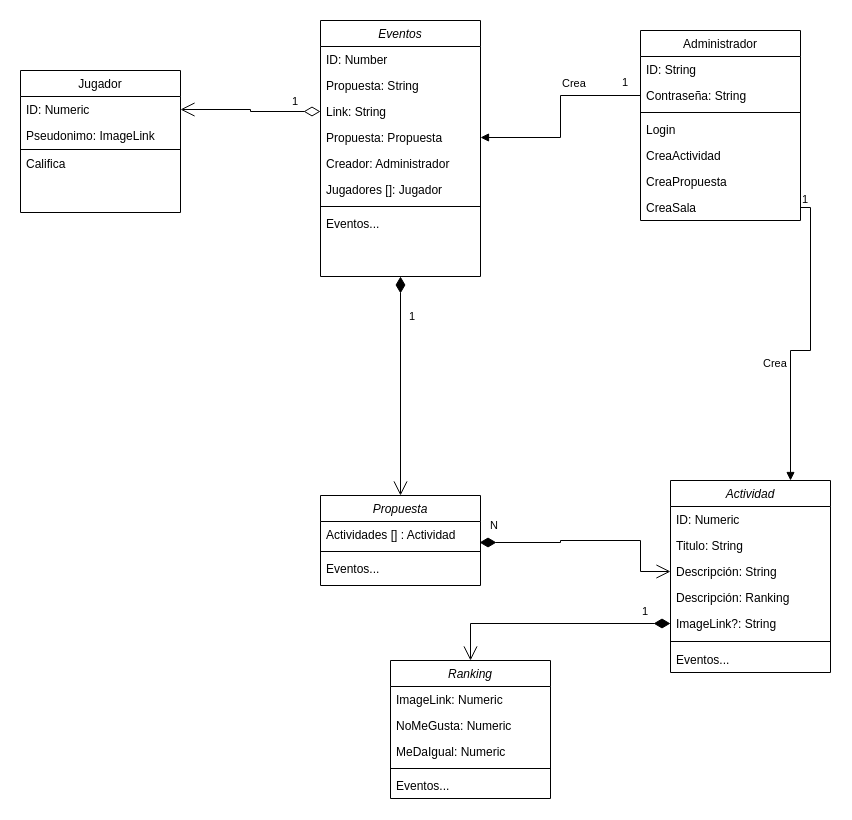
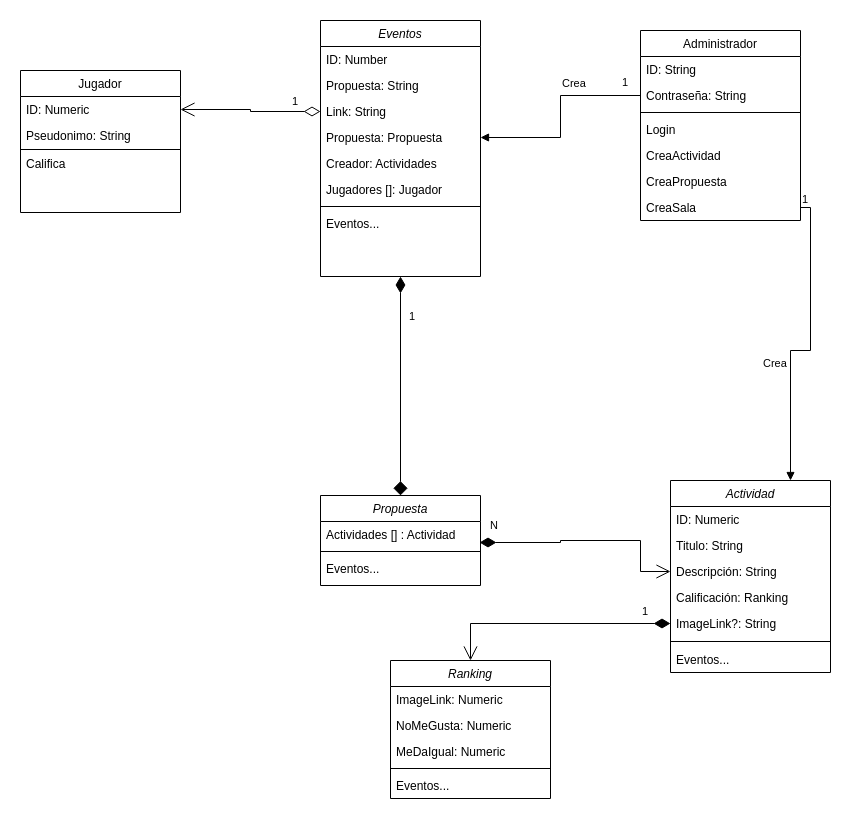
  <mxCell id="0" />
  <mxCell id="1" parent="0" />
  <mxCell id="2" value="Eventos" style="swimlane;fontStyle=2;align=center;verticalAlign=top;childLayout=stackLayout;horizontal=1;startSize=26;horizontalStack=0;resizeParent=1;resizeLast=0;collapsible=1;marginBottom=0;rounded=0;shadow=0;strokeWidth=1;" parent="1" vertex="1"><mxGeometry x="320" y="20" width="160" height="256" as="geometry"><mxRectangle x="230" y="140" width="160" height="26" as="alternateBounds" /></mxGeometry></mxCell>
  <mxCell id="3" value="ID: Number" style="text;align=left;verticalAlign=top;spacingLeft=4;spacingRight=4;overflow=hidden;rotatable=0;points=[[0,0.5],[1,0.5]];portConstraint=eastwest;" parent="2" vertex="1"><mxGeometry y="26" width="160" height="26" as="geometry" /></mxCell>
  <mxCell id="4" value="Propuesta: String" style="text;align=left;verticalAlign=top;spacingLeft=4;spacingRight=4;overflow=hidden;rotatable=0;points=[[0,0.5],[1,0.5]];portConstraint=eastwest;rounded=0;shadow=0;html=0;" parent="2" vertex="1"><mxGeometry y="52" width="160" height="26" as="geometry" /></mxCell>
  <mxCell id="5" value="Link: String" style="text;align=left;verticalAlign=top;spacingLeft=4;spacingRight=4;overflow=hidden;rotatable=0;points=[[0,0.5],[1,0.5]];portConstraint=eastwest;rounded=0;shadow=0;html=0;" parent="2" vertex="1"><mxGeometry y="78" width="160" height="26" as="geometry" /></mxCell>
  <mxCell id="6" value="Propuesta: Propuesta" style="text;align=left;verticalAlign=top;spacingLeft=4;spacingRight=4;overflow=hidden;rotatable=0;points=[[0,0.5],[1,0.5]];portConstraint=eastwest;rounded=0;shadow=0;html=0;" vertex="1" parent="2"><mxGeometry y="104" width="160" height="26" as="geometry" /></mxCell>
- <mxCell id="7" value="Creador: Administrador" style="text;align=left;verticalAlign=top;spacingLeft=4;spacingRight=4;overflow=hidden;rotatable=0;points=[[0,0.5],[1,0.5]];portConstraint=eastwest;rounded=0;shadow=0;html=0;" vertex="1" parent="2"><mxGeometry y="130" width="160" height="26" as="geometry" /></mxCell>
+ <mxCell id="7" value="Creador: Actividades" style="text;align=left;verticalAlign=top;spacingLeft=4;spacingRight=4;overflow=hidden;rotatable=0;points=[[0,0.5],[1,0.5]];portConstraint=eastwest;rounded=0;shadow=0;html=0;" vertex="1" parent="2"><mxGeometry y="130" width="160" height="26" as="geometry" /></mxCell>
  <mxCell id="8" value="Jugadores []: Jugador" style="text;align=left;verticalAlign=top;spacingLeft=4;spacingRight=4;overflow=hidden;rotatable=0;points=[[0,0.5],[1,0.5]];portConstraint=eastwest;rounded=0;shadow=0;html=0;" vertex="1" parent="2"><mxGeometry y="156" width="160" height="26" as="geometry" /></mxCell>
  <mxCell id="9" value="" style="line;html=1;strokeWidth=1;align=left;verticalAlign=middle;spacingTop=-1;spacingLeft=3;spacingRight=3;rotatable=0;labelPosition=right;points=[];portConstraint=eastwest;" parent="2" vertex="1"><mxGeometry y="182" width="160" height="8" as="geometry" /></mxCell>
  <mxCell id="10" value="Eventos..." style="text;align=left;verticalAlign=top;spacingLeft=4;spacingRight=4;overflow=hidden;rotatable=0;points=[[0,0.5],[1,0.5]];portConstraint=eastwest;" parent="2" vertex="1"><mxGeometry y="190" width="160" height="28" as="geometry" /></mxCell>
  <mxCell id="11" value="Jugador" style="swimlane;fontStyle=0;align=center;verticalAlign=top;childLayout=stackLayout;horizontal=1;startSize=26;horizontalStack=0;resizeParent=1;resizeLast=0;collapsible=1;marginBottom=0;rounded=0;shadow=0;strokeWidth=1;" parent="1" vertex="1"><mxGeometry x="20" y="70" width="160" height="142" as="geometry"><mxRectangle x="130" y="380" width="160" height="26" as="alternateBounds" /></mxGeometry></mxCell>
  <mxCell id="12" value="ID: Numeric" style="text;align=left;verticalAlign=top;spacingLeft=4;spacingRight=4;overflow=hidden;rotatable=0;points=[[0,0.5],[1,0.5]];portConstraint=eastwest;" parent="11" vertex="1"><mxGeometry y="26" width="160" height="26" as="geometry" /></mxCell>
- <mxCell id="13" value="Pseudonimo: ImageLink" style="text;align=left;verticalAlign=top;spacingLeft=4;spacingRight=4;overflow=hidden;rotatable=0;points=[[0,0.5],[1,0.5]];portConstraint=eastwest;" vertex="1" parent="11"><mxGeometry y="52" width="160" height="26" as="geometry" /></mxCell>
+ <mxCell id="13" value="Pseudonimo: String" style="text;align=left;verticalAlign=top;spacingLeft=4;spacingRight=4;overflow=hidden;rotatable=0;points=[[0,0.5],[1,0.5]];portConstraint=eastwest;" vertex="1" parent="11"><mxGeometry y="52" width="160" height="26" as="geometry" /></mxCell>
  <mxCell id="14" value="" style="line;html=1;strokeWidth=1;align=left;verticalAlign=middle;spacingTop=-1;spacingLeft=3;spacingRight=3;rotatable=0;labelPosition=right;points=[];portConstraint=eastwest;" parent="11" vertex="1"><mxGeometry y="78" width="160" height="2" as="geometry" /></mxCell>
  <mxCell id="15" value="Califica" style="text;align=left;verticalAlign=top;spacingLeft=4;spacingRight=4;overflow=hidden;rotatable=0;points=[[0,0.5],[1,0.5]];portConstraint=eastwest;" parent="11" vertex="1"><mxGeometry y="80" width="160" height="26" as="geometry" /></mxCell>
  <mxCell id="16" value="Administrador" style="swimlane;fontStyle=0;align=center;verticalAlign=top;childLayout=stackLayout;horizontal=1;startSize=26;horizontalStack=0;resizeParent=1;resizeLast=0;collapsible=1;marginBottom=0;rounded=0;shadow=0;strokeWidth=1;" parent="1" vertex="1"><mxGeometry x="640" y="30" width="160" height="190" as="geometry"><mxRectangle x="550" y="140" width="160" height="26" as="alternateBounds" /></mxGeometry></mxCell>
  <mxCell id="17" value="ID: String" style="text;align=left;verticalAlign=top;spacingLeft=4;spacingRight=4;overflow=hidden;rotatable=0;points=[[0,0.5],[1,0.5]];portConstraint=eastwest;rounded=0;shadow=0;html=0;" parent="16" vertex="1"><mxGeometry y="26" width="160" height="26" as="geometry" /></mxCell>
  <mxCell id="18" value="Contraseña: String" style="text;align=left;verticalAlign=top;spacingLeft=4;spacingRight=4;overflow=hidden;rotatable=0;points=[[0,0.5],[1,0.5]];portConstraint=eastwest;rounded=0;shadow=0;html=0;" parent="16" vertex="1"><mxGeometry y="52" width="160" height="26" as="geometry" /></mxCell>
  <mxCell id="19" value="" style="line;html=1;strokeWidth=1;align=left;verticalAlign=middle;spacingTop=-1;spacingLeft=3;spacingRight=3;rotatable=0;labelPosition=right;points=[];portConstraint=eastwest;" parent="16" vertex="1"><mxGeometry y="78" width="160" height="8" as="geometry" /></mxCell>
  <mxCell id="20" value="Login" style="text;align=left;verticalAlign=top;spacingLeft=4;spacingRight=4;overflow=hidden;rotatable=0;points=[[0,0.5],[1,0.5]];portConstraint=eastwest;" parent="16" vertex="1"><mxGeometry y="86" width="160" height="26" as="geometry" /></mxCell>
  <mxCell id="21" value="CreaActividad" style="text;align=left;verticalAlign=top;spacingLeft=4;spacingRight=4;overflow=hidden;rotatable=0;points=[[0,0.5],[1,0.5]];portConstraint=eastwest;" vertex="1" parent="16"><mxGeometry y="112" width="160" height="26" as="geometry" /></mxCell>
  <mxCell id="22" value="CreaPropuesta" style="text;align=left;verticalAlign=top;spacingLeft=4;spacingRight=4;overflow=hidden;rotatable=0;points=[[0,0.5],[1,0.5]];portConstraint=eastwest;" parent="16" vertex="1"><mxGeometry y="138" width="160" height="26" as="geometry" /></mxCell>
  <mxCell id="23" value="CreaSala" style="text;align=left;verticalAlign=top;spacingLeft=4;spacingRight=4;overflow=hidden;rotatable=0;points=[[0,0.5],[1,0.5]];portConstraint=eastwest;" vertex="1" parent="16"><mxGeometry y="164" width="160" height="26" as="geometry" /></mxCell>
  <mxCell id="24" value="Actividad" style="swimlane;fontStyle=2;align=center;verticalAlign=top;childLayout=stackLayout;horizontal=1;startSize=26;horizontalStack=0;resizeParent=1;resizeLast=0;collapsible=1;marginBottom=0;rounded=0;shadow=0;strokeWidth=1;" vertex="1" parent="1"><mxGeometry x="670" y="480" width="160" height="192" as="geometry"><mxRectangle x="230" y="140" width="160" height="26" as="alternateBounds" /></mxGeometry></mxCell>
  <mxCell id="25" value="ID: Numeric" style="text;align=left;verticalAlign=top;spacingLeft=4;spacingRight=4;overflow=hidden;rotatable=0;points=[[0,0.5],[1,0.5]];portConstraint=eastwest;" vertex="1" parent="24"><mxGeometry y="26" width="160" height="26" as="geometry" /></mxCell>
  <mxCell id="26" value="Titulo: String" style="text;align=left;verticalAlign=top;spacingLeft=4;spacingRight=4;overflow=hidden;rotatable=0;points=[[0,0.5],[1,0.5]];portConstraint=eastwest;" vertex="1" parent="24"><mxGeometry y="52" width="160" height="26" as="geometry" /></mxCell>
  <mxCell id="27" value="Descripción: String" style="text;align=left;verticalAlign=top;spacingLeft=4;spacingRight=4;overflow=hidden;rotatable=0;points=[[0,0.5],[1,0.5]];portConstraint=eastwest;rounded=0;shadow=0;html=0;" vertex="1" parent="24"><mxGeometry y="78" width="160" height="26" as="geometry" /></mxCell>
- <mxCell id="28" value="Descripción: Ranking" style="text;align=left;verticalAlign=top;spacingLeft=4;spacingRight=4;overflow=hidden;rotatable=0;points=[[0,0.5],[1,0.5]];portConstraint=eastwest;rounded=0;shadow=0;html=0;" vertex="1" parent="24"><mxGeometry y="104" width="160" height="26" as="geometry" /></mxCell>
+ <mxCell id="28" value="Calificación: Ranking" style="text;align=left;verticalAlign=top;spacingLeft=4;spacingRight=4;overflow=hidden;rotatable=0;points=[[0,0.5],[1,0.5]];portConstraint=eastwest;rounded=0;shadow=0;html=0;" vertex="1" parent="24"><mxGeometry y="104" width="160" height="26" as="geometry" /></mxCell>
  <mxCell id="29" value="ImageLink?: String" style="text;align=left;verticalAlign=top;spacingLeft=4;spacingRight=4;overflow=hidden;rotatable=0;points=[[0,0.5],[1,0.5]];portConstraint=eastwest;rounded=0;shadow=0;html=0;" vertex="1" parent="24"><mxGeometry y="130" width="160" height="26" as="geometry" /></mxCell>
  <mxCell id="30" value="" style="line;html=1;strokeWidth=1;align=left;verticalAlign=middle;spacingTop=-1;spacingLeft=3;spacingRight=3;rotatable=0;labelPosition=right;points=[];portConstraint=eastwest;" vertex="1" parent="24"><mxGeometry y="156" width="160" height="10" as="geometry" /></mxCell>
  <mxCell id="31" value="Eventos..." style="text;align=left;verticalAlign=top;spacingLeft=4;spacingRight=4;overflow=hidden;rotatable=0;points=[[0,0.5],[1,0.5]];portConstraint=eastwest;" vertex="1" parent="24"><mxGeometry y="166" width="160" height="26" as="geometry" /></mxCell>
  <mxCell id="32" value="Propuesta" style="swimlane;fontStyle=2;align=center;verticalAlign=top;childLayout=stackLayout;horizontal=1;startSize=26;horizontalStack=0;resizeParent=1;resizeLast=0;collapsible=1;marginBottom=0;rounded=0;shadow=0;strokeWidth=1;" vertex="1" parent="1"><mxGeometry x="320" y="495" width="160" height="90" as="geometry"><mxRectangle x="230" y="140" width="160" height="26" as="alternateBounds" /></mxGeometry></mxCell>
  <mxCell id="33" value="Actividades [] : Actividad" style="text;align=left;verticalAlign=top;spacingLeft=4;spacingRight=4;overflow=hidden;rotatable=0;points=[[0,0.5],[1,0.5]];portConstraint=eastwest;" vertex="1" parent="32"><mxGeometry y="26" width="160" height="26" as="geometry" /></mxCell>
  <mxCell id="34" value="" style="line;html=1;strokeWidth=1;align=left;verticalAlign=middle;spacingTop=-1;spacingLeft=3;spacingRight=3;rotatable=0;labelPosition=right;points=[];portConstraint=eastwest;" vertex="1" parent="32"><mxGeometry y="52" width="160" height="8" as="geometry" /></mxCell>
  <mxCell id="35" value="Eventos..." style="text;align=left;verticalAlign=top;spacingLeft=4;spacingRight=4;overflow=hidden;rotatable=0;points=[[0,0.5],[1,0.5]];portConstraint=eastwest;" vertex="1" parent="32"><mxGeometry y="60" width="160" height="26" as="geometry" /></mxCell>
  <mxCell id="36" value="N" style="endArrow=open;html=1;endSize=12;startArrow=diamondThin;startSize=14;startFill=1;edgeStyle=orthogonalEdgeStyle;align=left;verticalAlign=bottom;rounded=0;exitX=0.994;exitY=0.808;exitDx=0;exitDy=0;exitPerimeter=0;entryX=0;entryY=0.5;entryDx=0;entryDy=0;" edge="1" parent="1" source="33" target="27"><mxGeometry x="-0.918" y="8" relative="1" as="geometry"><mxPoint x="480" y="434.5" as="sourcePoint" /><mxPoint x="540" y="490" as="targetPoint" /><Array as="points"><mxPoint x="560" y="542" /><mxPoint x="560" y="540" /><mxPoint x="640" y="540" /><mxPoint x="640" y="571" /></Array><mxPoint as="offset" /></mxGeometry></mxCell>
- <mxCell id="37" value="1" style="endArrow=open;html=1;endSize=12;startArrow=diamondThin;startSize=14;startFill=1;edgeStyle=orthogonalEdgeStyle;align=left;verticalAlign=bottom;rounded=0;entryX=0.5;entryY=0;entryDx=0;entryDy=0;exitX=0.5;exitY=1;exitDx=0;exitDy=0;" edge="1" parent="1" source="2" target="32"><mxGeometry x="-0.549" y="7" relative="1" as="geometry"><mxPoint x="410" y="250" as="sourcePoint" /><mxPoint x="530" y="270" as="targetPoint" /><mxPoint as="offset" /></mxGeometry></mxCell>
+ <mxCell id="37" value="1" style="endArrow=diamond;html=1;endSize=12;startArrow=diamondThin;startSize=14;startFill=1;edgeStyle=orthogonalEdgeStyle;align=left;verticalAlign=bottom;rounded=0;entryX=0.5;entryY=0;entryDx=0;entryDy=0;exitX=0.5;exitY=1;exitDx=0;exitDy=0;" edge="1" parent="1" source="2" target="32"><mxGeometry x="-0.549" y="7" relative="1" as="geometry"><mxPoint x="410" y="250" as="sourcePoint" /><mxPoint x="530" y="270" as="targetPoint" /><mxPoint as="offset" /></mxGeometry></mxCell>
  <mxCell id="38" value="Crea" style="endArrow=block;endFill=1;html=1;edgeStyle=orthogonalEdgeStyle;align=left;verticalAlign=top;rounded=0;entryX=0.75;entryY=0;entryDx=0;entryDy=0;" edge="1" parent="1" source="23" target="24"><mxGeometry x="0.141" y="-29" relative="1" as="geometry"><mxPoint x="750" y="270" as="sourcePoint" /><mxPoint x="750" y="270" as="targetPoint" /><Array as="points" /><mxPoint as="offset" /></mxGeometry></mxCell>
  <mxCell id="39" value="1" style="edgeLabel;resizable=0;html=1;align=left;verticalAlign=bottom;" connectable="0" vertex="1" parent="38"><mxGeometry x="-1" relative="1" as="geometry" /></mxCell>
  <mxCell id="40" value="Crea" style="endArrow=block;endFill=1;html=1;edgeStyle=orthogonalEdgeStyle;align=left;verticalAlign=top;rounded=0;exitX=0;exitY=0.5;exitDx=0;exitDy=0;entryX=1;entryY=0.5;entryDx=0;entryDy=0;" edge="1" parent="1" source="18" target="6"><mxGeometry x="-0.208" y="-25" relative="1" as="geometry"><mxPoint x="370" y="270" as="sourcePoint" /><mxPoint x="530" y="270" as="targetPoint" /><mxPoint x="25" y="-25" as="offset" /></mxGeometry></mxCell>
  <mxCell id="41" value="1" style="edgeLabel;resizable=0;html=1;align=left;verticalAlign=bottom;" connectable="0" vertex="1" parent="40"><mxGeometry x="-1" relative="1" as="geometry"><mxPoint x="-20" y="-5" as="offset" /></mxGeometry></mxCell>
  <mxCell id="42" value="1" style="endArrow=open;html=1;endSize=12;startArrow=diamondThin;startSize=14;startFill=0;edgeStyle=orthogonalEdgeStyle;align=left;verticalAlign=bottom;rounded=0;entryX=1;entryY=0.5;entryDx=0;entryDy=0;exitX=0;exitY=0.5;exitDx=0;exitDy=0;" edge="1" parent="1" source="5" target="12"><mxGeometry x="-0.578" y="-1" relative="1" as="geometry"><mxPoint x="360" y="190" as="sourcePoint" /><mxPoint x="520" y="190" as="targetPoint" /><mxPoint as="offset" /></mxGeometry></mxCell>
  <mxCell id="43" value="Ranking" style="swimlane;fontStyle=2;align=center;verticalAlign=top;childLayout=stackLayout;horizontal=1;startSize=26;horizontalStack=0;resizeParent=1;resizeLast=0;collapsible=1;marginBottom=0;rounded=0;shadow=0;strokeWidth=1;" vertex="1" parent="1"><mxGeometry x="390" y="660" width="160" height="138" as="geometry"><mxRectangle x="230" y="140" width="160" height="26" as="alternateBounds" /></mxGeometry></mxCell>
  <mxCell id="44" value="ImageLink: Numeric" style="text;align=left;verticalAlign=top;spacingLeft=4;spacingRight=4;overflow=hidden;rotatable=0;points=[[0,0.5],[1,0.5]];portConstraint=eastwest;" vertex="1" parent="43"><mxGeometry y="26" width="160" height="26" as="geometry" /></mxCell>
  <mxCell id="45" value="NoMeGusta: Numeric" style="text;align=left;verticalAlign=top;spacingLeft=4;spacingRight=4;overflow=hidden;rotatable=0;points=[[0,0.5],[1,0.5]];portConstraint=eastwest;" vertex="1" parent="43"><mxGeometry y="52" width="160" height="26" as="geometry" /></mxCell>
  <mxCell id="46" value="MeDaIgual: Numeric" style="text;align=left;verticalAlign=top;spacingLeft=4;spacingRight=4;overflow=hidden;rotatable=0;points=[[0,0.5],[1,0.5]];portConstraint=eastwest;" vertex="1" parent="43"><mxGeometry y="78" width="160" height="26" as="geometry" /></mxCell>
  <mxCell id="47" value="" style="line;html=1;strokeWidth=1;align=left;verticalAlign=middle;spacingTop=-1;spacingLeft=3;spacingRight=3;rotatable=0;labelPosition=right;points=[];portConstraint=eastwest;" vertex="1" parent="43"><mxGeometry y="104" width="160" height="8" as="geometry" /></mxCell>
  <mxCell id="48" value="Eventos..." style="text;align=left;verticalAlign=top;spacingLeft=4;spacingRight=4;overflow=hidden;rotatable=0;points=[[0,0.5],[1,0.5]];portConstraint=eastwest;" vertex="1" parent="43"><mxGeometry y="112" width="160" height="26" as="geometry" /></mxCell>
  <mxCell id="49" value="1" style="endArrow=open;html=1;endSize=12;startArrow=diamondThin;startSize=14;startFill=1;edgeStyle=orthogonalEdgeStyle;align=left;verticalAlign=bottom;rounded=0;exitX=0;exitY=0.5;exitDx=0;exitDy=0;entryX=0.5;entryY=0;entryDx=0;entryDy=0;" edge="1" parent="1" source="29" target="43"><mxGeometry x="-0.747" y="-3" relative="1" as="geometry"><mxPoint x="330" y="670" as="sourcePoint" /><mxPoint x="490" y="670" as="targetPoint" /><mxPoint as="offset" /></mxGeometry></mxCell>
